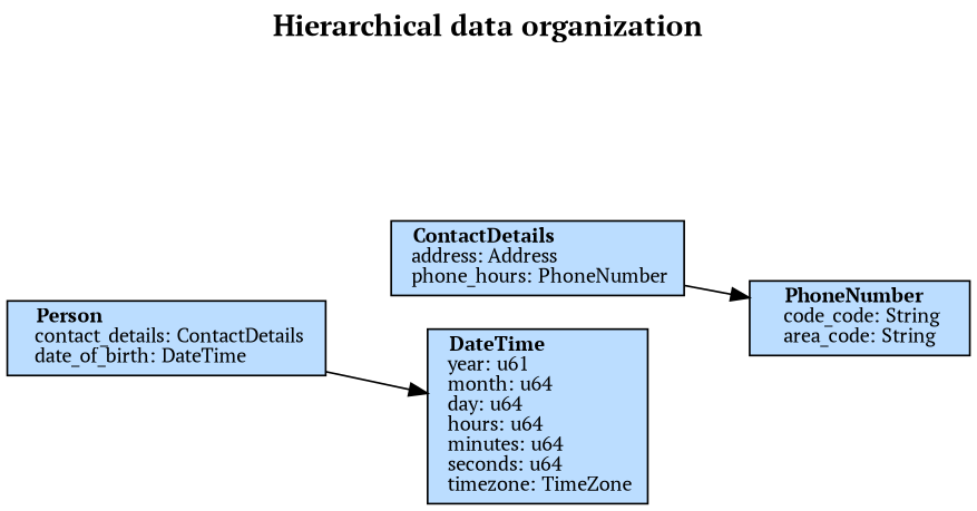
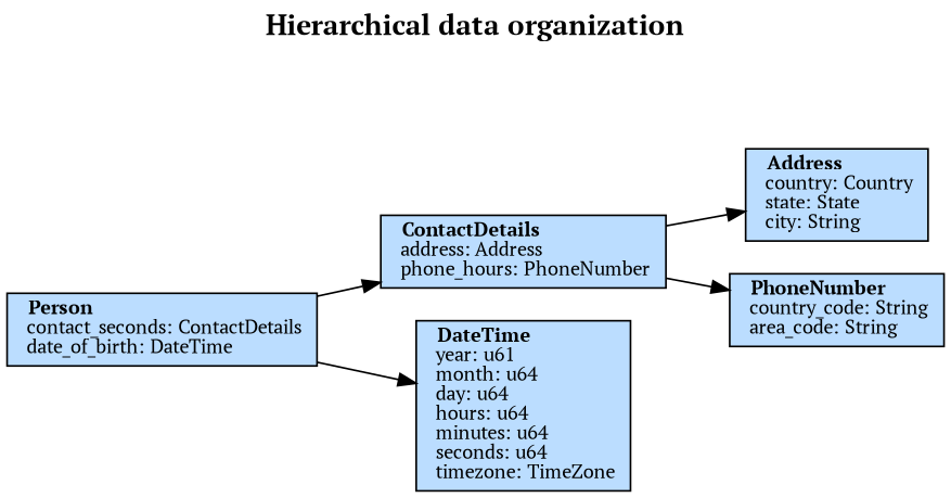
  digraph {
    fontname="PT Serif"
    fontsize=16
    label=<<b>Hierarchical data organization<br /><br /></b>>
    labelloc=top
    rankdir=LR
    node [fillcolor="#bbddff" fontname="PT Serif" fontsize=11 shape=box style=filled]
    edge [fontname="PT Serif"]
+   n1 [label=< <b>Address</b><br align="left"/> country: Country<br align="left"/> state: State<br align="left"/> city: String<br align="left"/>>]
    n2 [label=< <b>ContactDetails</b><br align="left"/> address: Address<br align="left"/> phone_hours: PhoneNumber<br align="left"/>>]
-   n3 [label=< <b>PhoneNumber</b><br align="left"/> code_code: String<br align="left"/> area_code: String<br align="left"/>>]
+   n3 [label=< <b>PhoneNumber</b><br align="left"/> country_code: String<br align="left"/> area_code: String<br align="left"/>>]
    n4 [label=< <b>DateTime</b><br align="left"/> year: u61<br align="left"/> month: u64<br align="left"/> day: u64<br align="left"/> hours: u64<br align="left"/> minutes: u64<br align="left"/> seconds: u64<br align="left"/> timezone: TimeZone<br align="left"/>>]
-   n5 [label=< <b>Person</b><br align="left"/> contact_details: ContactDetails<br align="left"/> date_of_birth: DateTime<br align="left"/>>]
+   n5 [label=< <b>Person</b><br align="left"/> contact_seconds: ContactDetails<br align="left"/> date_of_birth: DateTime<br align="left"/>>]
+   n2 -> n1
    n2 -> n3
+   n5 -> n2
    n5 -> n4
  }
